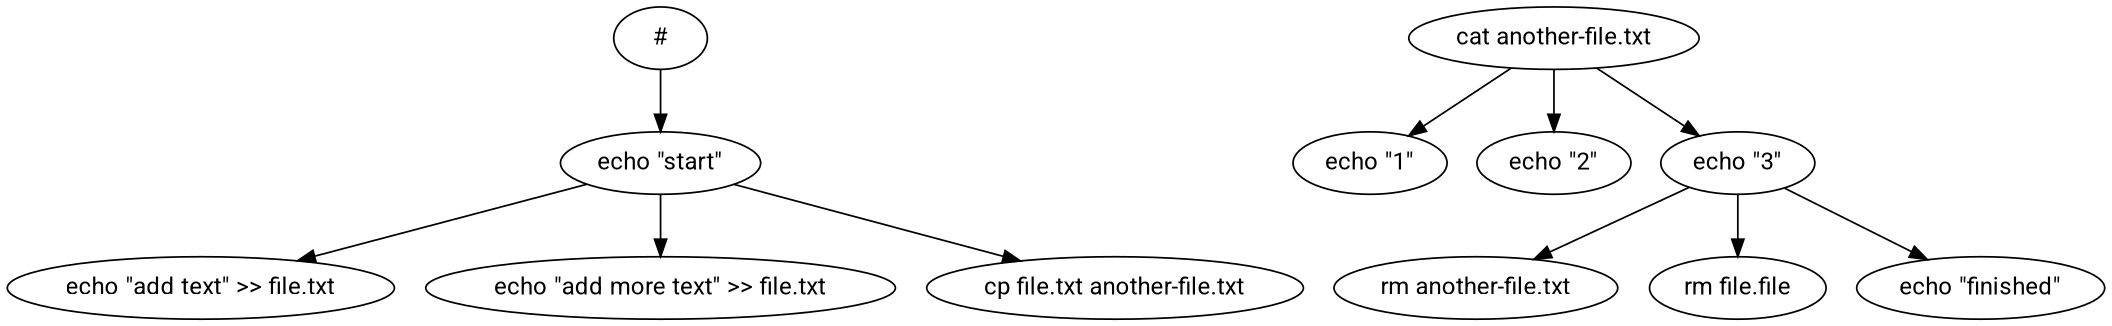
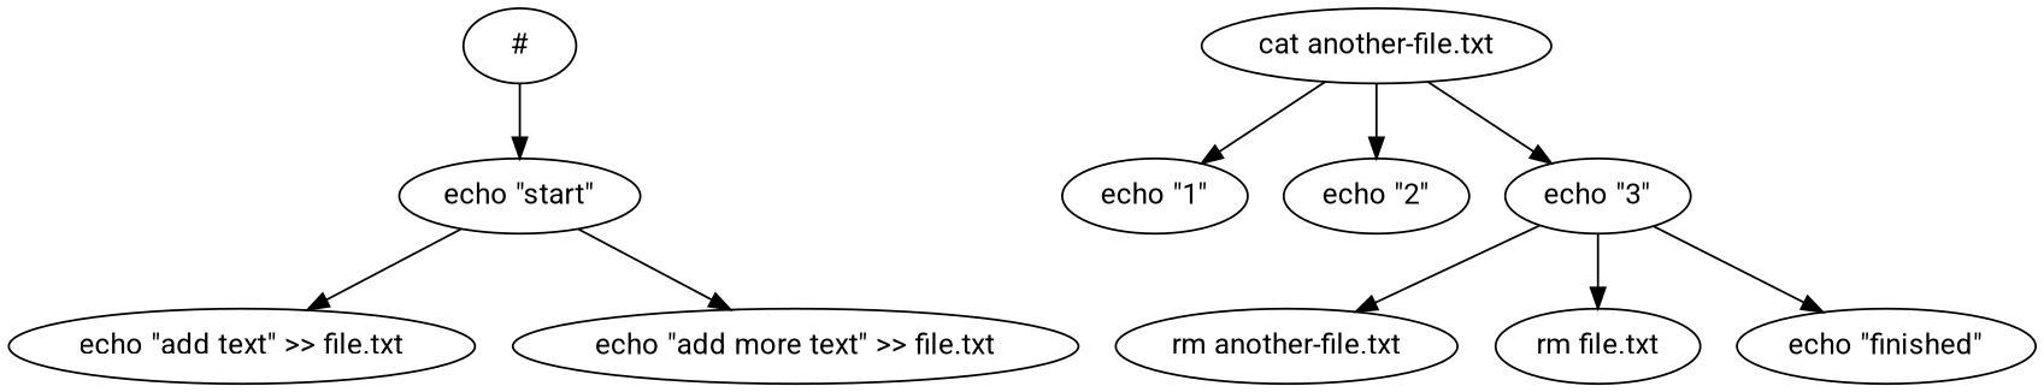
  digraph {
    fontname=Roboto
    node [fontname=Roboto]
    edge [fontname=Roboto]
    "#"
    "echo \"start\""
    "echo \"add text\" >> file.txt"
    "echo \"add more text\" >> file.txt"
-   "cp file.txt another-file.txt"
    "cat another-file.txt"
    "echo \"1\""
    "echo \"2\""
    "echo \"3\""
    "rm another-file.txt"
-   "rm file.txt" [label="rm file.file"]
+   "rm file.txt"
    "echo \"finished\""
    "#" -> "echo \"start\""
    "echo \"start\"" -> "echo \"add text\" >> file.txt"
    "echo \"start\"" -> "echo \"add more text\" >> file.txt"
-   "echo \"start\"" -> "cp file.txt another-file.txt"
    "cat another-file.txt" -> "echo \"1\""
    "cat another-file.txt" -> "echo \"2\""
    "cat another-file.txt" -> "echo \"3\""
    "echo \"3\"" -> "rm another-file.txt"
    "echo \"3\"" -> "rm file.txt"
    "echo \"3\"" -> "echo \"finished\""
  }
